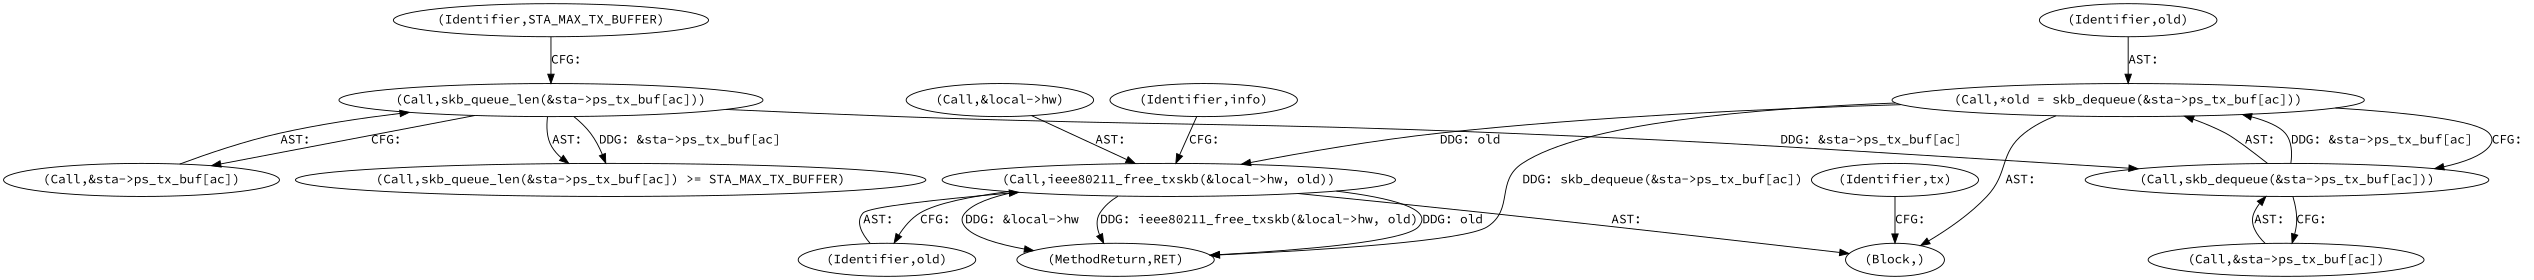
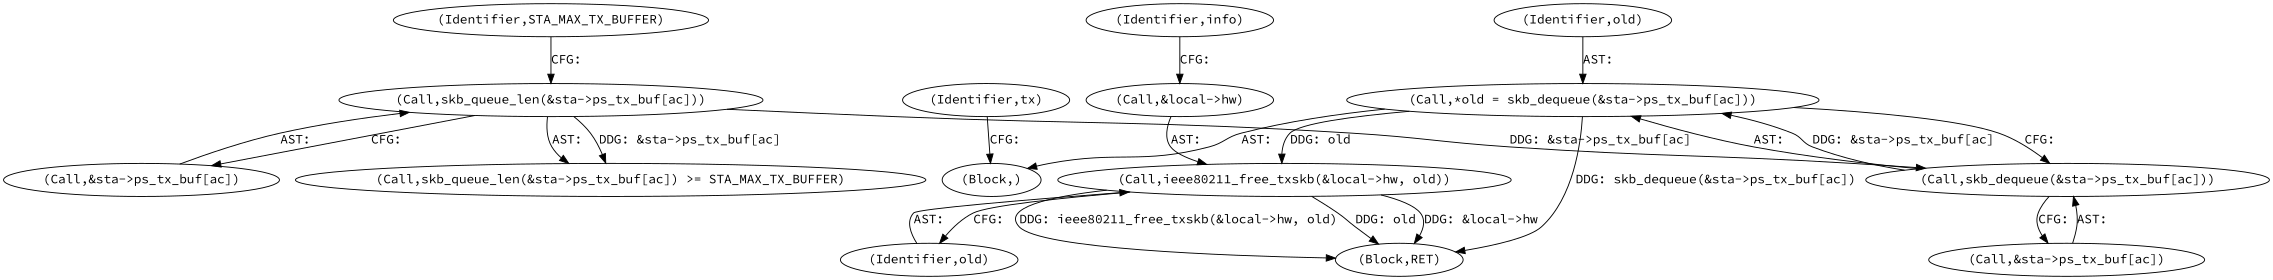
  digraph {
    fontname="Source Code Pro"
    node [fontname="Source Code Pro"]
    edge [fontname="Source Code Pro"]
    n1 [label="(Call,*old = skb_dequeue(&sta->ps_tx_buf[ac]))"]
    n2 [label="(Call,skb_dequeue(&sta->ps_tx_buf[ac]))"]
    n3 [label="(Call,ieee80211_free_txskb(&local->hw, old))"]
-   n4 [label="(MethodReturn,RET)"]
+   n4 [label="(Block,RET)"]
    n5 [label="(Block,)"]
    n6 [label="(Call,&sta->ps_tx_buf[ac])"]
    n7 [label="(Identifier,old)"]
    n8 [label="(Call,skb_queue_len(&sta->ps_tx_buf[ac]))"]
    n9 [label="(Call,skb_queue_len(&sta->ps_tx_buf[ac]) >= STA_MAX_TX_BUFFER)"]
    n10 [label="(Call,&sta->ps_tx_buf[ac])"]
    n11 [label="(Identifier,STA_MAX_TX_BUFFER)"]
    n12 [label="(Call,&local->hw)"]
    n13 [label="(Identifier,tx)"]
    n14 [label="(Identifier,old)"]
    n15 [label="(Identifier,info)"]
    n1 -> n2 [label="CFG: "]
    n1 -> n3 [label="DDG: old"]
    n1 -> n4 [label="DDG: skb_dequeue(&sta->ps_tx_buf[ac])"]
    n1 -> n5 [label="AST: "]
    n2 -> n1 [label="AST: "]
    n2 -> n1 [label="DDG: &sta->ps_tx_buf[ac]"]
    n2 -> n6 [label="CFG: "]
    n3 -> n4 [label="DDG: &local->hw"]
    n3 -> n4 [label="DDG: ieee80211_free_txskb(&local->hw, old)"]
    n3 -> n4 [label="DDG: old"]
-   n3 -> n5 [label="AST: "]
    n3 -> n7 [label="CFG: "]
    n6 -> n2 [label="AST: "]
    n7 -> n3 [label="AST: "]
    n8 -> n2 [label="DDG: &sta->ps_tx_buf[ac]"]
    n8 -> n9 [label="AST: "]
    n8 -> n9 [label="DDG: &sta->ps_tx_buf[ac]"]
    n8 -> n10 [label="CFG: "]
    n10 -> n8 [label="AST: "]
    n11 -> n8 [label="CFG: "]
    n12 -> n3 [label="AST: "]
    n13 -> n5 [label="CFG: "]
    n14 -> n1 [label="AST: "]
-   n15 -> n3 [label="CFG: "]
+   n15 -> n12 [label="CFG: "]
  }
